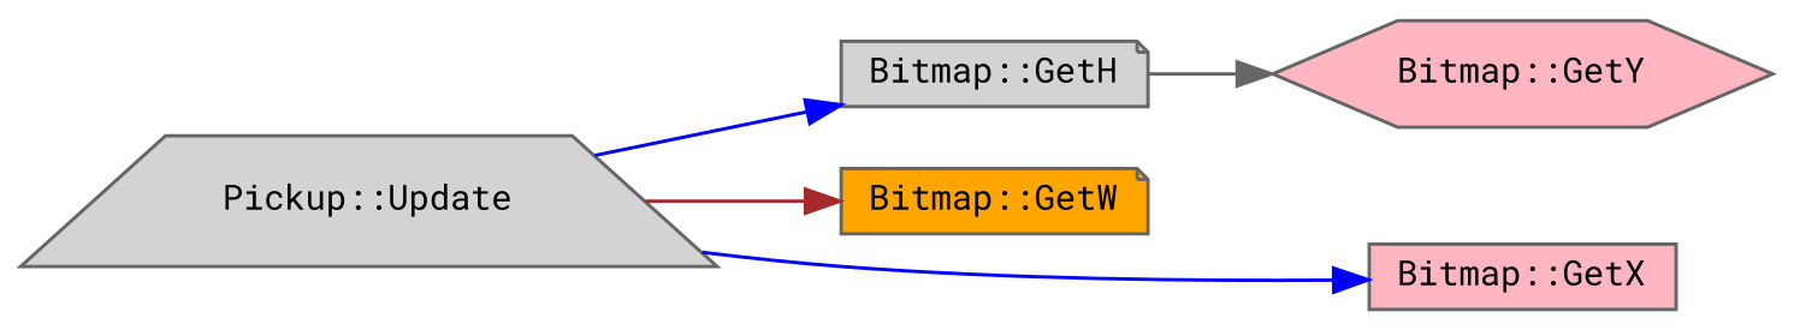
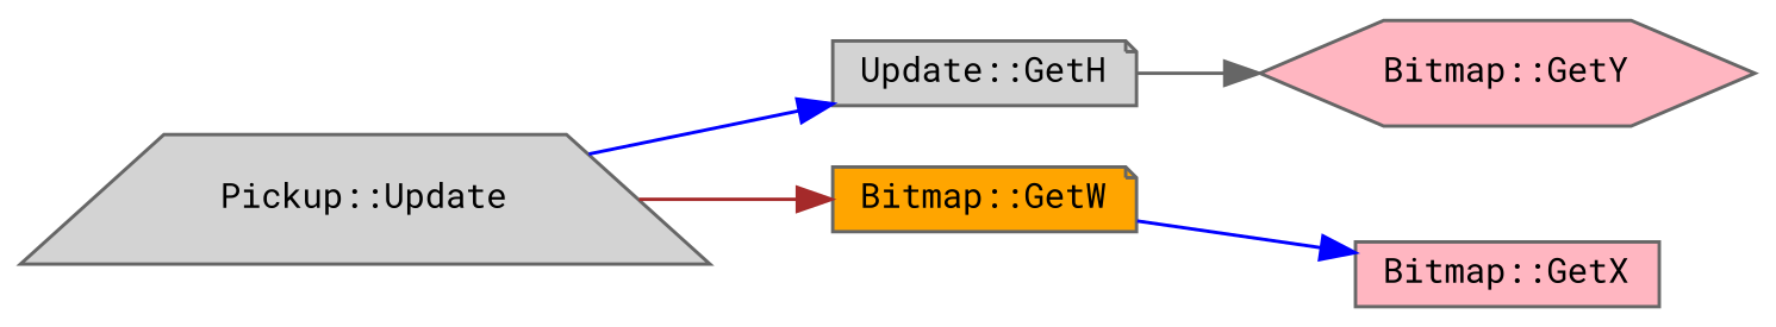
  digraph {
    fontname="Roboto Mono"
    rankdir=LR
    node [color=grey40 fillcolor=lightgrey fontname="Roboto Mono" fontsize=10 shape=note style=filled]
    edge [color=blue fontname="Roboto Mono" fontsize=10 labelfontname=Helvetica labelfontsize=10 style=solid]
    n1 [color=gray40 fontcolor=black height=0.2 label="Pickup::Update" shape=trapezium width=0.4]
-   n2 [height=0.2 label="Bitmap::GetH" width=0.4]
+   n2 [height=0.2 label="Update::GetH" width=0.4]
    n3 [fillcolor=orange height=0.2 label="Bitmap::GetW" width=0.4]
    n4 [fillcolor=lightpink height=0.2 label="Bitmap::GetX" shape=box width=0.4]
    n5 [fillcolor=lightpink height=0.2 label="Bitmap::GetY" shape=hexagon width=0.4]
    n1 -> n2
    n1 -> n3 [color=brown]
-   n1 -> n4
+   n3 -> n4
    n2 -> n5 [color=gray40]
  }
